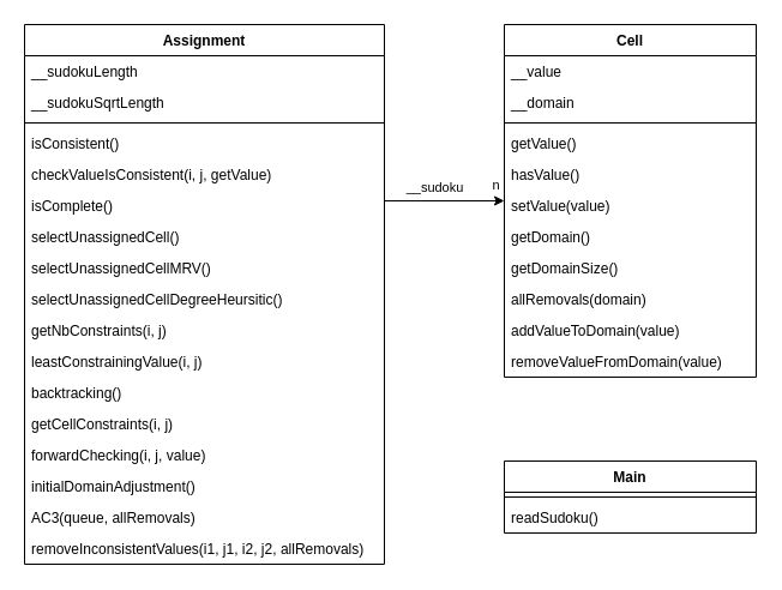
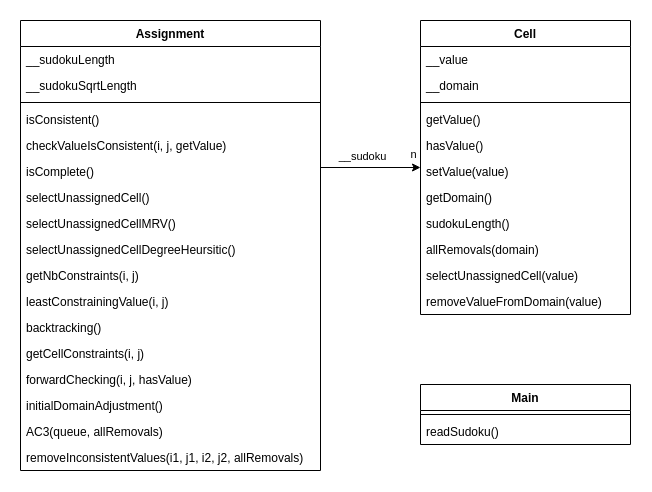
  <mxCell id="0" />
  <mxCell id="1" parent="0" />
  <mxCell id="2" value="Assignment" style="swimlane;fontStyle=1;align=center;verticalAlign=top;childLayout=stackLayout;horizontal=1;startSize=26;horizontalStack=0;resizeParent=1;resizeParentMax=0;resizeLast=0;collapsible=1;marginBottom=0;fillColor=default;strokeColor=default;fontColor=default;" parent="1" vertex="1"><mxGeometry x="20" y="20" width="300" height="450" as="geometry" /></mxCell>
  <mxCell id="3" value="__sudokuLength" style="text;strokeColor=none;fillColor=none;align=left;verticalAlign=top;spacingLeft=4;spacingRight=4;overflow=hidden;rotatable=0;points=[[0,0.5],[1,0.5]];portConstraint=eastwest;fontColor=default;" parent="2" vertex="1"><mxGeometry y="26" width="300" height="26" as="geometry" /></mxCell>
  <mxCell id="4" value="__sudokuSqrtLength" style="text;strokeColor=none;fillColor=none;align=left;verticalAlign=top;spacingLeft=4;spacingRight=4;overflow=hidden;rotatable=0;points=[[0,0.5],[1,0.5]];portConstraint=eastwest;fontColor=default;" parent="2" vertex="1"><mxGeometry y="52" width="300" height="26" as="geometry" /></mxCell>
  <mxCell id="5" value="" style="line;strokeWidth=1;fillColor=none;align=left;verticalAlign=middle;spacingTop=-1;spacingLeft=3;spacingRight=3;rotatable=0;labelPosition=right;points=[];portConstraint=eastwest;" parent="2" vertex="1"><mxGeometry y="78" width="300" height="8" as="geometry" /></mxCell>
  <mxCell id="6" value="isConsistent()" style="text;strokeColor=none;fillColor=none;align=left;verticalAlign=top;spacingLeft=4;spacingRight=4;overflow=hidden;rotatable=0;points=[[0,0.5],[1,0.5]];portConstraint=eastwest;fontColor=default;" parent="2" vertex="1"><mxGeometry y="86" width="300" height="26" as="geometry" /></mxCell>
  <mxCell id="7" value="checkValueIsConsistent(i, j, getValue)" style="text;strokeColor=none;fillColor=none;align=left;verticalAlign=top;spacingLeft=4;spacingRight=4;overflow=hidden;rotatable=0;points=[[0,0.5],[1,0.5]];portConstraint=eastwest;fontColor=default;" parent="2" vertex="1"><mxGeometry y="112" width="300" height="26" as="geometry" /></mxCell>
  <mxCell id="8" value="isComplete()" style="text;strokeColor=none;fillColor=none;align=left;verticalAlign=top;spacingLeft=4;spacingRight=4;overflow=hidden;rotatable=0;points=[[0,0.5],[1,0.5]];portConstraint=eastwest;fontColor=default;" parent="2" vertex="1"><mxGeometry y="138" width="300" height="26" as="geometry" /></mxCell>
  <mxCell id="9" value="selectUnassignedCell()" style="text;strokeColor=none;fillColor=none;align=left;verticalAlign=top;spacingLeft=4;spacingRight=4;overflow=hidden;rotatable=0;points=[[0,0.5],[1,0.5]];portConstraint=eastwest;fontColor=default;" parent="2" vertex="1"><mxGeometry y="164" width="300" height="26" as="geometry" /></mxCell>
  <mxCell id="10" value="selectUnassignedCellMRV()" style="text;strokeColor=none;fillColor=none;align=left;verticalAlign=top;spacingLeft=4;spacingRight=4;overflow=hidden;rotatable=0;points=[[0,0.5],[1,0.5]];portConstraint=eastwest;fontColor=default;" parent="2" vertex="1"><mxGeometry y="190" width="300" height="26" as="geometry" /></mxCell>
  <mxCell id="11" value="selectUnassignedCellDegreeHeursitic()" style="text;strokeColor=none;fillColor=none;align=left;verticalAlign=top;spacingLeft=4;spacingRight=4;overflow=hidden;rotatable=0;points=[[0,0.5],[1,0.5]];portConstraint=eastwest;fontColor=default;" parent="2" vertex="1"><mxGeometry y="216" width="300" height="26" as="geometry" /></mxCell>
  <mxCell id="12" value="getNbConstraints(i, j)" style="text;strokeColor=none;fillColor=none;align=left;verticalAlign=top;spacingLeft=4;spacingRight=4;overflow=hidden;rotatable=0;points=[[0,0.5],[1,0.5]];portConstraint=eastwest;fontColor=default;" vertex="1" parent="2"><mxGeometry y="242" width="300" height="26" as="geometry" /></mxCell>
  <mxCell id="13" value="leastConstrainingValue(i, j)" style="text;strokeColor=none;fillColor=none;align=left;verticalAlign=top;spacingLeft=4;spacingRight=4;overflow=hidden;rotatable=0;points=[[0,0.5],[1,0.5]];portConstraint=eastwest;fontColor=default;" parent="2" vertex="1"><mxGeometry y="268" width="300" height="26" as="geometry" /></mxCell>
  <mxCell id="14" value="backtracking()" style="text;strokeColor=none;fillColor=none;align=left;verticalAlign=top;spacingLeft=4;spacingRight=4;overflow=hidden;rotatable=0;points=[[0,0.5],[1,0.5]];portConstraint=eastwest;fontColor=default;" parent="2" vertex="1"><mxGeometry y="294" width="300" height="26" as="geometry" /></mxCell>
  <mxCell id="15" value="getCellConstraints(i, j)" style="text;strokeColor=none;fillColor=none;align=left;verticalAlign=top;spacingLeft=4;spacingRight=4;overflow=hidden;rotatable=0;points=[[0,0.5],[1,0.5]];portConstraint=eastwest;fontColor=default;" parent="2" vertex="1"><mxGeometry y="320" width="300" height="26" as="geometry" /></mxCell>
- <mxCell id="16" value="forwardChecking(i, j, value)" style="text;strokeColor=none;fillColor=none;align=left;verticalAlign=top;spacingLeft=4;spacingRight=4;overflow=hidden;rotatable=0;points=[[0,0.5],[1,0.5]];portConstraint=eastwest;fontColor=default;" parent="2" vertex="1"><mxGeometry y="346" width="300" height="26" as="geometry" /></mxCell>
+ <mxCell id="16" value="forwardChecking(i, j, hasValue)" style="text;strokeColor=none;fillColor=none;align=left;verticalAlign=top;spacingLeft=4;spacingRight=4;overflow=hidden;rotatable=0;points=[[0,0.5],[1,0.5]];portConstraint=eastwest;fontColor=default;" parent="2" vertex="1"><mxGeometry y="346" width="300" height="26" as="geometry" /></mxCell>
  <mxCell id="17" value="initialDomainAdjustment()" style="text;strokeColor=none;fillColor=none;align=left;verticalAlign=top;spacingLeft=4;spacingRight=4;overflow=hidden;rotatable=0;points=[[0,0.5],[1,0.5]];portConstraint=eastwest;fontColor=default;" parent="2" vertex="1"><mxGeometry y="372" width="300" height="26" as="geometry" /></mxCell>
  <mxCell id="18" value="AC3(queue, allRemovals)" style="text;strokeColor=none;fillColor=none;align=left;verticalAlign=top;spacingLeft=4;spacingRight=4;overflow=hidden;rotatable=0;points=[[0,0.5],[1,0.5]];portConstraint=eastwest;fontColor=default;" parent="2" vertex="1"><mxGeometry y="398" width="300" height="26" as="geometry" /></mxCell>
  <mxCell id="19" value="removeInconsistentValues(i1, j1, i2, j2, allRemovals)" style="text;strokeColor=none;fillColor=none;align=left;verticalAlign=top;spacingLeft=4;spacingRight=4;overflow=hidden;rotatable=0;points=[[0,0.5],[1,0.5]];portConstraint=eastwest;fontColor=default;" parent="2" vertex="1"><mxGeometry y="424" width="300" height="26" as="geometry" /></mxCell>
  <mxCell id="20" value="Cell" style="swimlane;fontStyle=1;align=center;verticalAlign=top;childLayout=stackLayout;horizontal=1;startSize=26;horizontalStack=0;resizeParent=1;resizeParentMax=0;resizeLast=0;collapsible=1;marginBottom=0;fillColor=default;strokeColor=default;fontColor=default;" parent="1" vertex="1"><mxGeometry x="420" y="20" width="210" height="294" as="geometry" /></mxCell>
  <mxCell id="21" value="__value" style="text;strokeColor=none;fillColor=none;align=left;verticalAlign=top;spacingLeft=4;spacingRight=4;overflow=hidden;rotatable=0;points=[[0,0.5],[1,0.5]];portConstraint=eastwest;" parent="20" vertex="1"><mxGeometry y="26" width="210" height="26" as="geometry" /></mxCell>
  <mxCell id="22" value="__domain" style="text;strokeColor=none;fillColor=none;align=left;verticalAlign=top;spacingLeft=4;spacingRight=4;overflow=hidden;rotatable=0;points=[[0,0.5],[1,0.5]];portConstraint=eastwest;fontColor=default;" parent="20" vertex="1"><mxGeometry y="52" width="210" height="26" as="geometry" /></mxCell>
  <mxCell id="23" value="" style="line;strokeWidth=1;fillColor=none;align=left;verticalAlign=middle;spacingTop=-1;spacingLeft=3;spacingRight=3;rotatable=0;labelPosition=right;points=[];portConstraint=eastwest;" parent="20" vertex="1"><mxGeometry y="78" width="210" height="8" as="geometry" /></mxCell>
  <mxCell id="24" value="getValue()" style="text;strokeColor=none;fillColor=none;align=left;verticalAlign=top;spacingLeft=4;spacingRight=4;overflow=hidden;rotatable=0;points=[[0,0.5],[1,0.5]];portConstraint=eastwest;fontColor=default;" parent="20" vertex="1"><mxGeometry y="86" width="210" height="26" as="geometry" /></mxCell>
  <mxCell id="25" value="hasValue()" style="text;strokeColor=none;fillColor=none;align=left;verticalAlign=top;spacingLeft=4;spacingRight=4;overflow=hidden;rotatable=0;points=[[0,0.5],[1,0.5]];portConstraint=eastwest;fontColor=default;" parent="20" vertex="1"><mxGeometry y="112" width="210" height="26" as="geometry" /></mxCell>
  <mxCell id="26" value="setValue(value)" style="text;strokeColor=none;fillColor=none;align=left;verticalAlign=top;spacingLeft=4;spacingRight=4;overflow=hidden;rotatable=0;points=[[0,0.5],[1,0.5]];portConstraint=eastwest;fontColor=default;" parent="20" vertex="1"><mxGeometry y="138" width="210" height="26" as="geometry" /></mxCell>
  <mxCell id="27" value="getDomain()" style="text;strokeColor=none;fillColor=none;align=left;verticalAlign=top;spacingLeft=4;spacingRight=4;overflow=hidden;rotatable=0;points=[[0,0.5],[1,0.5]];portConstraint=eastwest;fontColor=default;" parent="20" vertex="1"><mxGeometry y="164" width="210" height="26" as="geometry" /></mxCell>
- <mxCell id="28" value="getDomainSize()" style="text;strokeColor=none;fillColor=none;align=left;verticalAlign=top;spacingLeft=4;spacingRight=4;overflow=hidden;rotatable=0;points=[[0,0.5],[1,0.5]];portConstraint=eastwest;fontColor=default;" parent="20" vertex="1"><mxGeometry y="190" width="210" height="26" as="geometry" /></mxCell>
+ <mxCell id="28" value="sudokuLength()" style="text;strokeColor=none;fillColor=none;align=left;verticalAlign=top;spacingLeft=4;spacingRight=4;overflow=hidden;rotatable=0;points=[[0,0.5],[1,0.5]];portConstraint=eastwest;fontColor=default;" parent="20" vertex="1"><mxGeometry y="190" width="210" height="26" as="geometry" /></mxCell>
  <mxCell id="29" value="allRemovals(domain)" style="text;strokeColor=none;fillColor=none;align=left;verticalAlign=top;spacingLeft=4;spacingRight=4;overflow=hidden;rotatable=0;points=[[0,0.5],[1,0.5]];portConstraint=eastwest;fontColor=default;" parent="20" vertex="1"><mxGeometry y="216" width="210" height="26" as="geometry" /></mxCell>
- <mxCell id="30" value="addValueToDomain(value)" style="text;strokeColor=none;fillColor=none;align=left;verticalAlign=top;spacingLeft=4;spacingRight=4;overflow=hidden;rotatable=0;points=[[0,0.5],[1,0.5]];portConstraint=eastwest;fontColor=default;" parent="20" vertex="1"><mxGeometry y="242" width="210" height="26" as="geometry" /></mxCell>
+ <mxCell id="30" value="selectUnassignedCell(value)" style="text;strokeColor=none;fillColor=none;align=left;verticalAlign=top;spacingLeft=4;spacingRight=4;overflow=hidden;rotatable=0;points=[[0,0.5],[1,0.5]];portConstraint=eastwest;fontColor=default;" parent="20" vertex="1"><mxGeometry y="242" width="210" height="26" as="geometry" /></mxCell>
  <mxCell id="31" value="removeValueFromDomain(value)" style="text;strokeColor=none;fillColor=none;align=left;verticalAlign=top;spacingLeft=4;spacingRight=4;overflow=hidden;rotatable=0;points=[[0,0.5],[1,0.5]];portConstraint=eastwest;fontColor=default;" parent="20" vertex="1"><mxGeometry y="268" width="210" height="26" as="geometry" /></mxCell>
  <mxCell id="32" value="Main" style="swimlane;fontStyle=1;align=center;verticalAlign=top;childLayout=stackLayout;horizontal=1;startSize=26;horizontalStack=0;resizeParent=1;resizeParentMax=0;resizeLast=0;collapsible=1;marginBottom=0;fillColor=default;strokeColor=default;fontColor=default;" parent="1" vertex="1"><mxGeometry x="420" y="384" width="210" height="60" as="geometry" /></mxCell>
  <mxCell id="33" value="" style="line;strokeWidth=1;fillColor=none;align=left;verticalAlign=middle;spacingTop=-1;spacingLeft=3;spacingRight=3;rotatable=0;labelPosition=right;points=[];portConstraint=eastwest;" parent="32" vertex="1"><mxGeometry y="26" width="210" height="8" as="geometry" /></mxCell>
  <mxCell id="34" value="readSudoku()" style="text;strokeColor=none;fillColor=none;align=left;verticalAlign=top;spacingLeft=4;spacingRight=4;overflow=hidden;rotatable=0;points=[[0,0.5],[1,0.5]];portConstraint=eastwest;fontColor=default;" parent="32" vertex="1"><mxGeometry y="34" width="210" height="26" as="geometry" /></mxCell>
  <mxCell id="35" value="" style="endArrow=classic;html=1;rounded=0;fontColor=default;strokeColor=default;labelBackgroundColor=default;" parent="1" target="20" edge="1"><mxGeometry width="50" height="50" relative="1" as="geometry"><mxPoint x="320" y="167" as="sourcePoint" /><mxPoint x="390" y="210" as="targetPoint" /></mxGeometry></mxCell>
  <mxCell id="36" value="__sudoku" style="edgeLabel;html=1;align=center;verticalAlign=middle;resizable=0;points=[];fontColor=default;labelBackgroundColor=default;" parent="35" vertex="1" connectable="0"><mxGeometry x="0.3" y="-1" relative="1" as="geometry"><mxPoint x="-24" y="-13" as="offset" /></mxGeometry></mxCell>
  <mxCell id="37" value="n" style="edgeLabel;html=1;align=center;verticalAlign=middle;resizable=0;points=[];fontColor=default;labelBackgroundColor=default;" parent="35" vertex="1" connectable="0"><mxGeometry x="0.65" relative="1" as="geometry"><mxPoint x="9" y="-14" as="offset" /></mxGeometry></mxCell>
